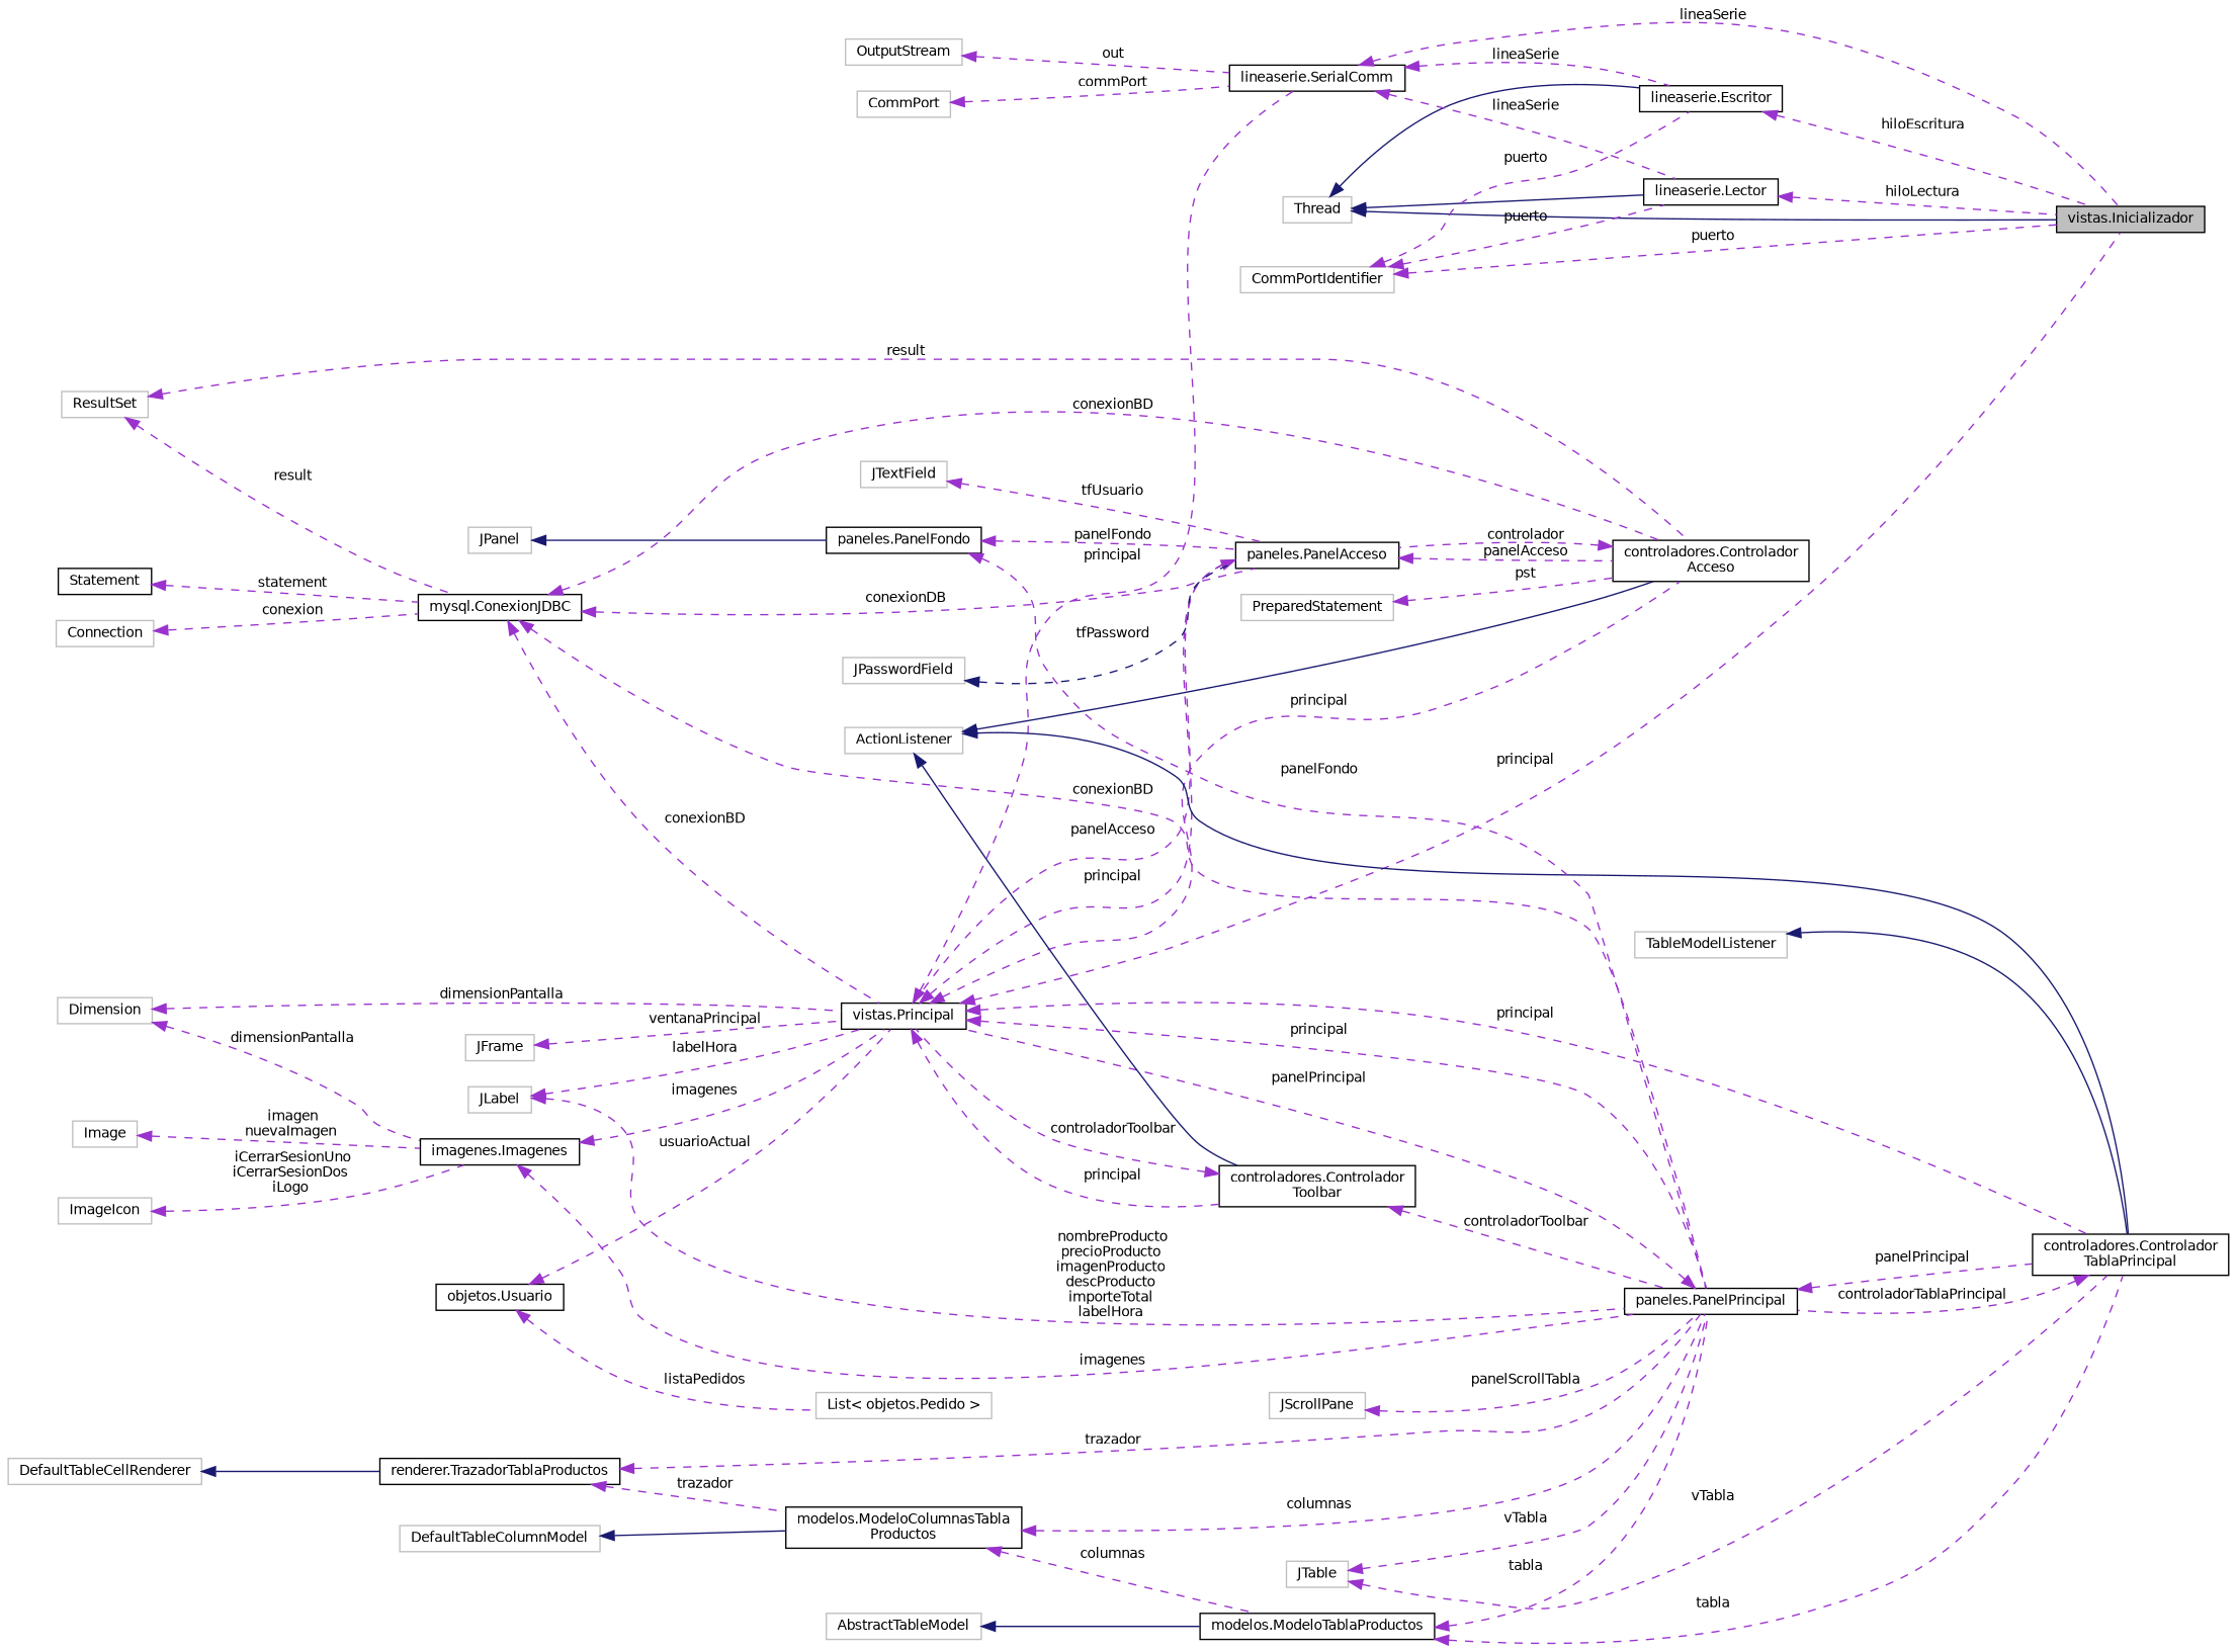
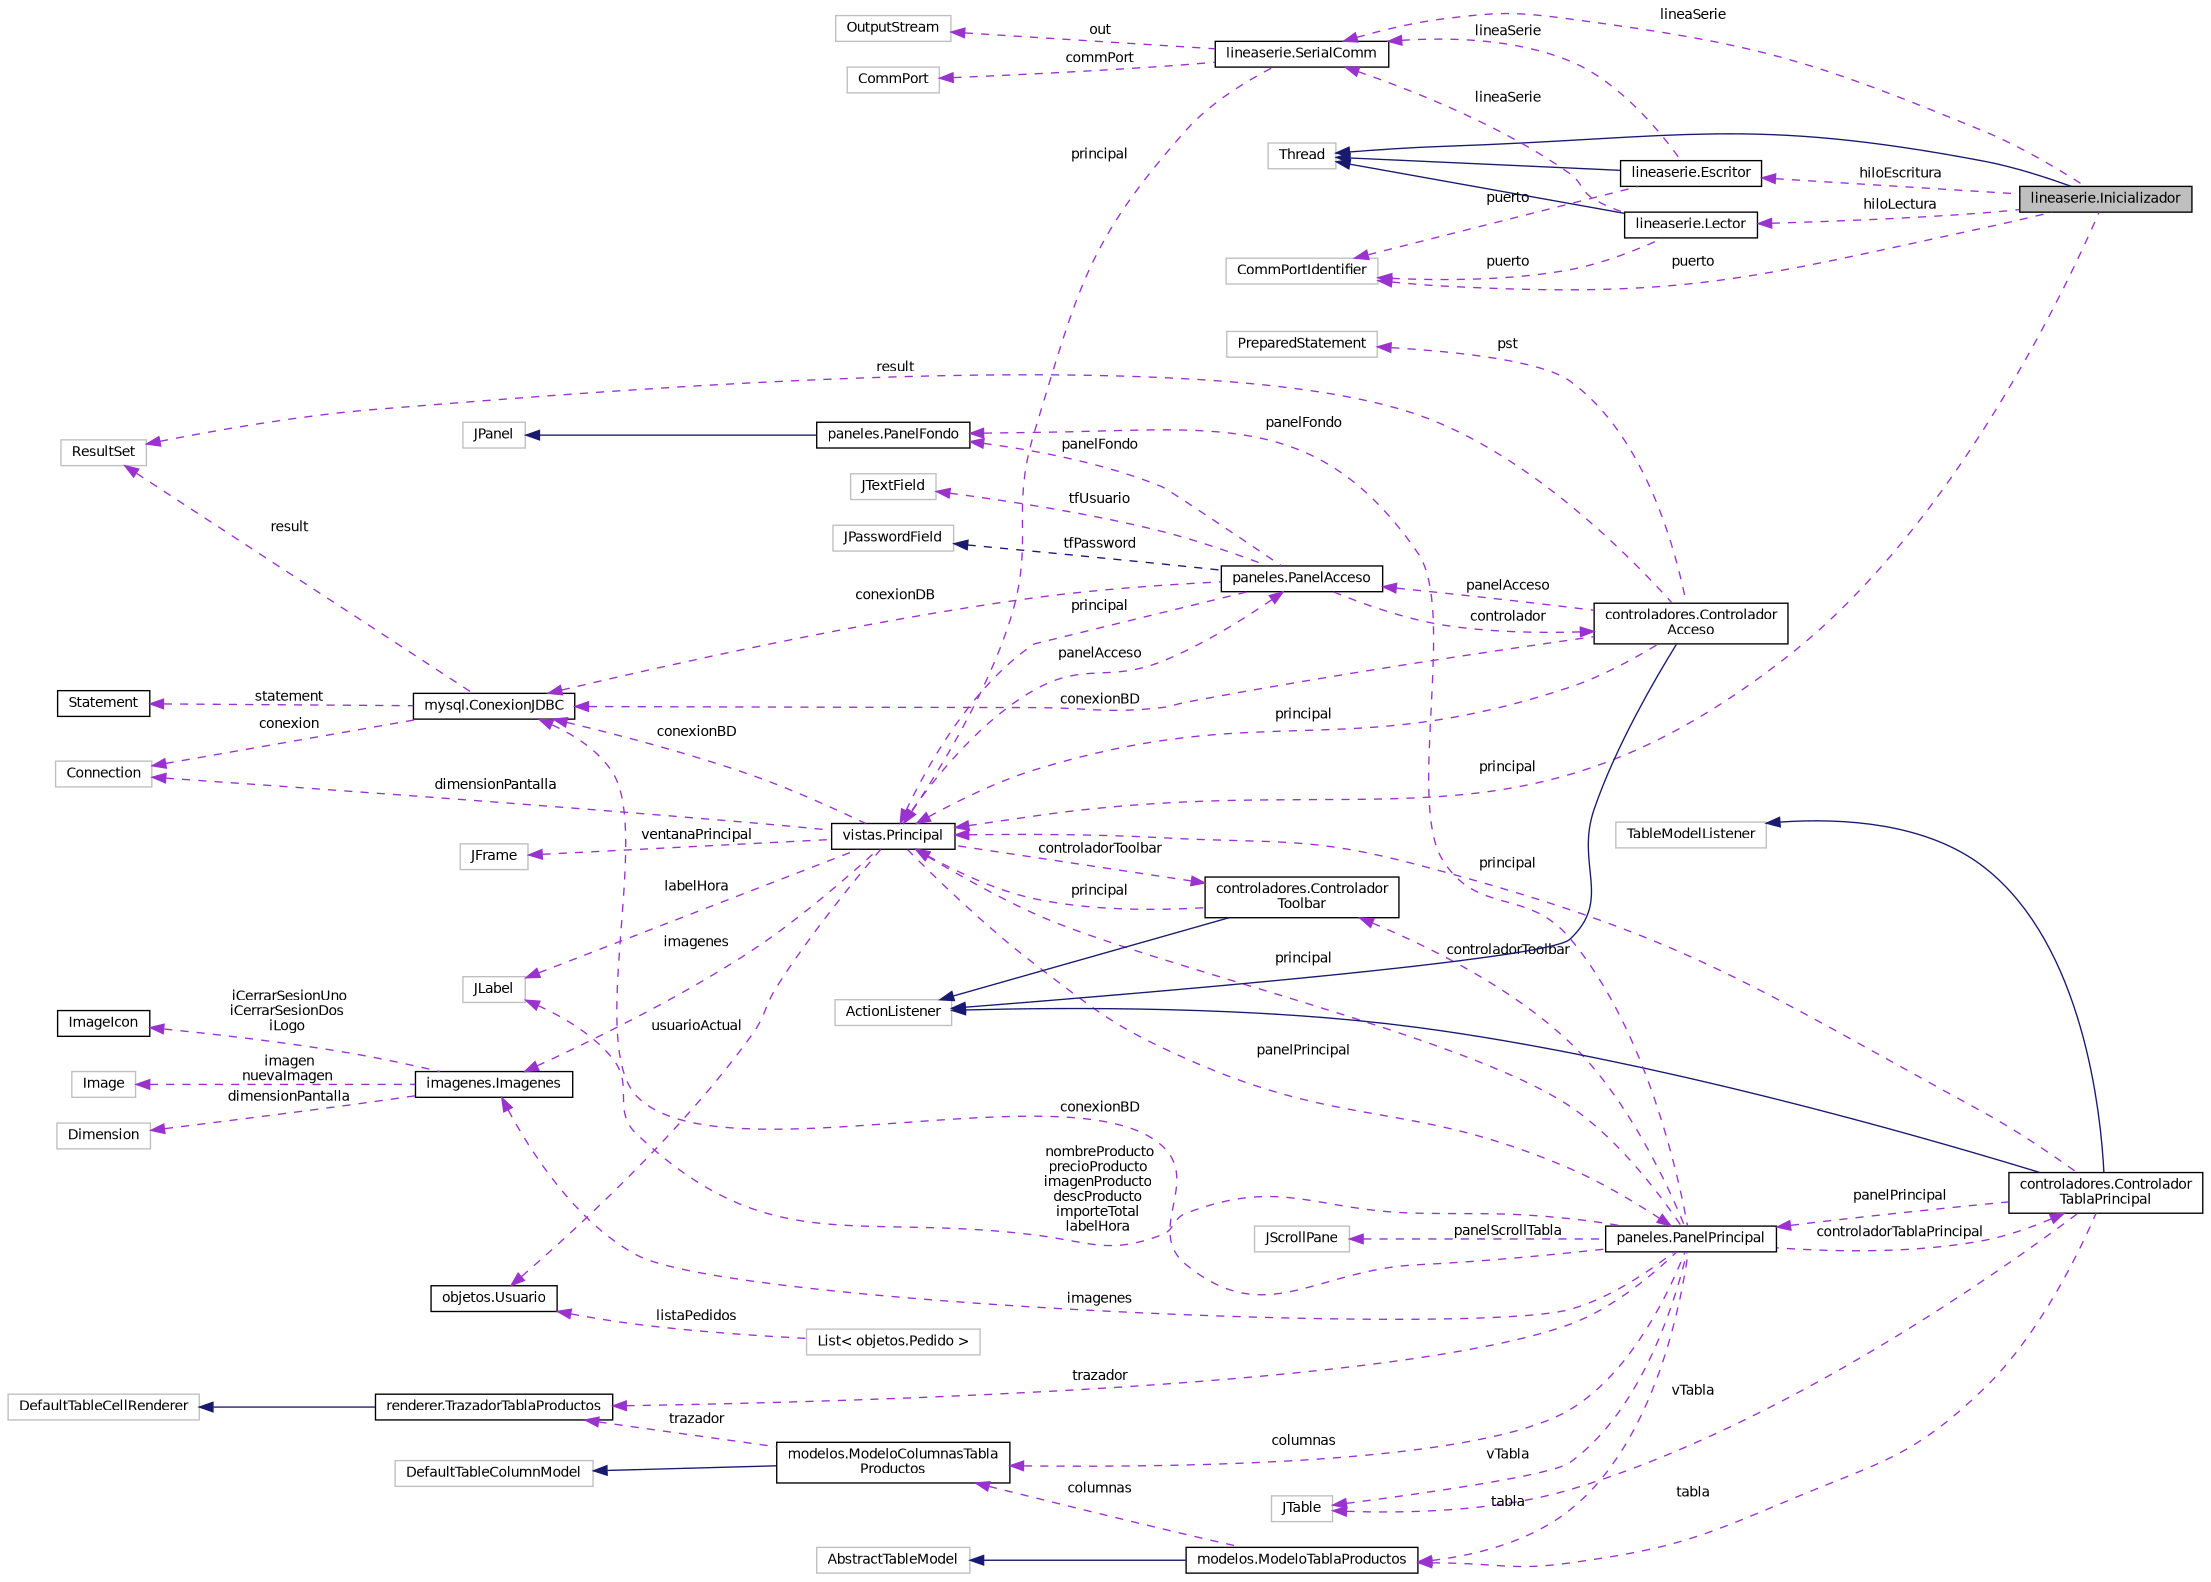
  digraph {
    rankdir=LR
    node [color=grey75 fillcolor=white fontname=Helvetica fontsize=10 shape=record style=filled]
    edge [color=darkorchid3 dir=back fontname=Helvetica fontsize=10 labelfontname=Helvetica labelfontsize=10 style=dashed]
-   n1 [color=black fillcolor=grey75 fontcolor=black height=0.2 label="vistas.Inicializador" width=0.4]
+   n1 [color=black fillcolor=grey75 fontcolor=black height=0.2 label="lineaserie.Inicializador" width=0.4]
    n2 [height=0.2 label=Thread width=0.4]
    n3 [color=black height=0.2 label="lineaserie.Escritor" width=0.4]
    n4 [color=black height=0.2 label="lineaserie.Lector" width=0.4]
    n5 [height=0.2 label=CommPortIdentifier width=0.4]
    n6 [color=black height=0.2 label="lineaserie.SerialComm" width=0.4]
    n7 [height=0.2 label=OutputStream width=0.4]
    n8 [height=0.2 label=CommPort width=0.4]
    n9 [color=black height=0.2 label="vistas.Principal" width=0.4]
    n10 [color=black height=0.2 label="paneles.PanelPrincipal" width=0.4]
    n11 [color=black height=0.2 label="controladores.Controlador\lTablaPrincipal" width=0.4]
    n12 [color=black height=0.2 label="controladores.Controlador\lToolbar" width=0.4]
    n13 [color=black height=0.2 label="paneles.PanelAcceso" width=0.4]
    n14 [color=black height=0.2 label="controladores.Controlador\lAcceso" width=0.4]
    n15 [height=0.2 label=ActionListener width=0.4]
    n16 [height=0.2 label=TableModelListener width=0.4]
    n17 [height=0.2 label=JTable width=0.4]
    n18 [color=black height=0.2 label="modelos.ModeloTablaProductos" width=0.4]
    n19 [height=0.2 label=AbstractTableModel width=0.4]
    n20 [color=black height=0.2 label="modelos.ModeloColumnasTabla\lProductos" width=0.4]
    n21 [height=0.2 label=DefaultTableColumnModel width=0.4]
    n22 [color=black height=0.2 label="renderer.TrazadorTablaProductos" width=0.4]
    n23 [height=0.2 label=DefaultTableCellRenderer width=0.4]
    n24 [color=black height=0.2 label="mysql.ConexionJDBC" width=0.4]
    n25 [color=black height=0.2 label=Statement width=0.4]
    n26 [height=0.2 label=Connection width=0.4]
    n27 [height=0.2 label=ResultSet width=0.4]
    n28 [color=black height=0.2 label="paneles.PanelFondo" width=0.4]
    n29 [height=0.2 label=JPanel width=0.4]
    n30 [height=0.2 label=JLabel width=0.4]
    n31 [color=black height=0.2 label="imagenes.Imagenes" width=0.4]
-   n32 [height=0.2 label=ImageIcon width=0.4]
+   n32 [color=black height=0.2 label=ImageIcon width=0.4]
    n33 [height=0.2 label=Image width=0.4]
    n34 [height=0.2 label=Dimension width=0.4]
    n35 [height=0.2 label=JScrollPane width=0.4]
    n36 [color=black height=0.2 label="objetos.Usuario" width=0.4]
    n37 [height=0.2 label="List\< objetos.Pedido \>" width=0.4]
    n38 [height=0.2 label=JFrame width=0.4]
    n39 [height=0.2 label=JTextField width=0.4]
    n40 [height=0.2 label=JPasswordField width=0.4]
    n41 [height=0.2 label=PreparedStatement width=0.4]
    n2 -> n1 [color=midnightblue style=solid]
    n2 -> n3 [color=midnightblue style=solid]
    n2 -> n4 [color=midnightblue style=solid]
    n3 -> n1 [label=" hiloEscritura"]
    n4 -> n1 [label=" hiloLectura"]
    n5 -> n1 [label=" puerto"]
    n5 -> n3 [label=" puerto"]
    n5 -> n4 [label=" puerto"]
    n6 -> n1 [label=" lineaSerie"]
    n6 -> n3 [label=" lineaSerie"]
    n6 -> n4 [label=" lineaSerie"]
    n7 -> n6 [label=" out"]
    n8 -> n6 [label=" commPort"]
    n9 -> n1 [label=" principal"]
    n9 -> n6 [label=" principal"]
    n9 -> n10 [label=" principal"]
    n9 -> n11 [label=" principal"]
    n9 -> n12 [label=" principal"]
    n9 -> n13 [label=" principal"]
    n9 -> n14 [label=" principal"]
    n10 -> n9 [label=" panelPrincipal"]
    n10 -> n11 [label=" panelPrincipal"]
    n11 -> n10 [label=" controladorTablaPrincipal"]
    n12 -> n9 [label=" controladorToolbar"]
    n12 -> n10 [label=" controladorToolbar"]
    n13 -> n9 [label=" panelAcceso"]
    n13 -> n14 [label=" panelAcceso"]
    n14 -> n13 [label=" controlador"]
    n15 -> n11 [color=midnightblue style=solid]
    n15 -> n12 [color=midnightblue style=solid]
    n15 -> n14 [color=midnightblue style=solid]
    n16 -> n11 [color=midnightblue style=solid]
    n17 -> n10 [label=" vTabla"]
    n17 -> n11 [label=" vTabla"]
    n18 -> n10 [label=" tabla"]
    n18 -> n11 [label=" tabla"]
    n19 -> n18 [color=midnightblue style=solid]
    n20 -> n10 [label=" columnas"]
    n20 -> n18 [label=" columnas"]
    n21 -> n20 [color=midnightblue style=solid]
    n22 -> n10 [label=" trazador"]
    n22 -> n20 [label=" trazador"]
    n23 -> n22 [color=midnightblue style=solid]
    n24 -> n9 [label=" conexionBD"]
    n24 -> n10 [label=" conexionBD"]
    n24 -> n13 [label=" conexionDB"]
    n24 -> n14 [label=" conexionBD"]
    n25 -> n24 [label=" statement"]
    n26 -> n24 [label=" conexion"]
    n27 -> n14 [label=" result"]
    n27 -> n24 [label=" result"]
    n28 -> n10 [label=" panelFondo"]
    n28 -> n13 [label=" panelFondo"]
    n29 -> n28 [color=midnightblue style=solid]
    n30 -> n9 [label=" labelHora"]
    n30 -> n10 [label=" nombreProducto\nprecioProducto\nimagenProducto\ndescProducto\nimporteTotal\nlabelHora"]
    n31 -> n9 [label=" imagenes"]
    n31 -> n10 [label=" imagenes"]
    n32 -> n31 [label=" iCerrarSesionUno\niCerrarSesionDos\niLogo"]
    n33 -> n31 [label=" imagen\nnuevaImagen"]
-   n34 -> n9 [label=" dimensionPantalla"]
+   n26 -> n9 [label=" dimensionPantalla"]
    n34 -> n31 [label=" dimensionPantalla"]
    n35 -> n10 [label=" panelScrollTabla"]
    n36 -> n9 [label=" usuarioActual"]
    n36 -> n37 [label=" listaPedidos"]
    n38 -> n9 [label=" ventanaPrincipal"]
    n39 -> n13 [label=" tfUsuario"]
    n40 -> n13 [color=midnightblue label=" tfPassword"]
    n41 -> n14 [label=" pst"]
  }
